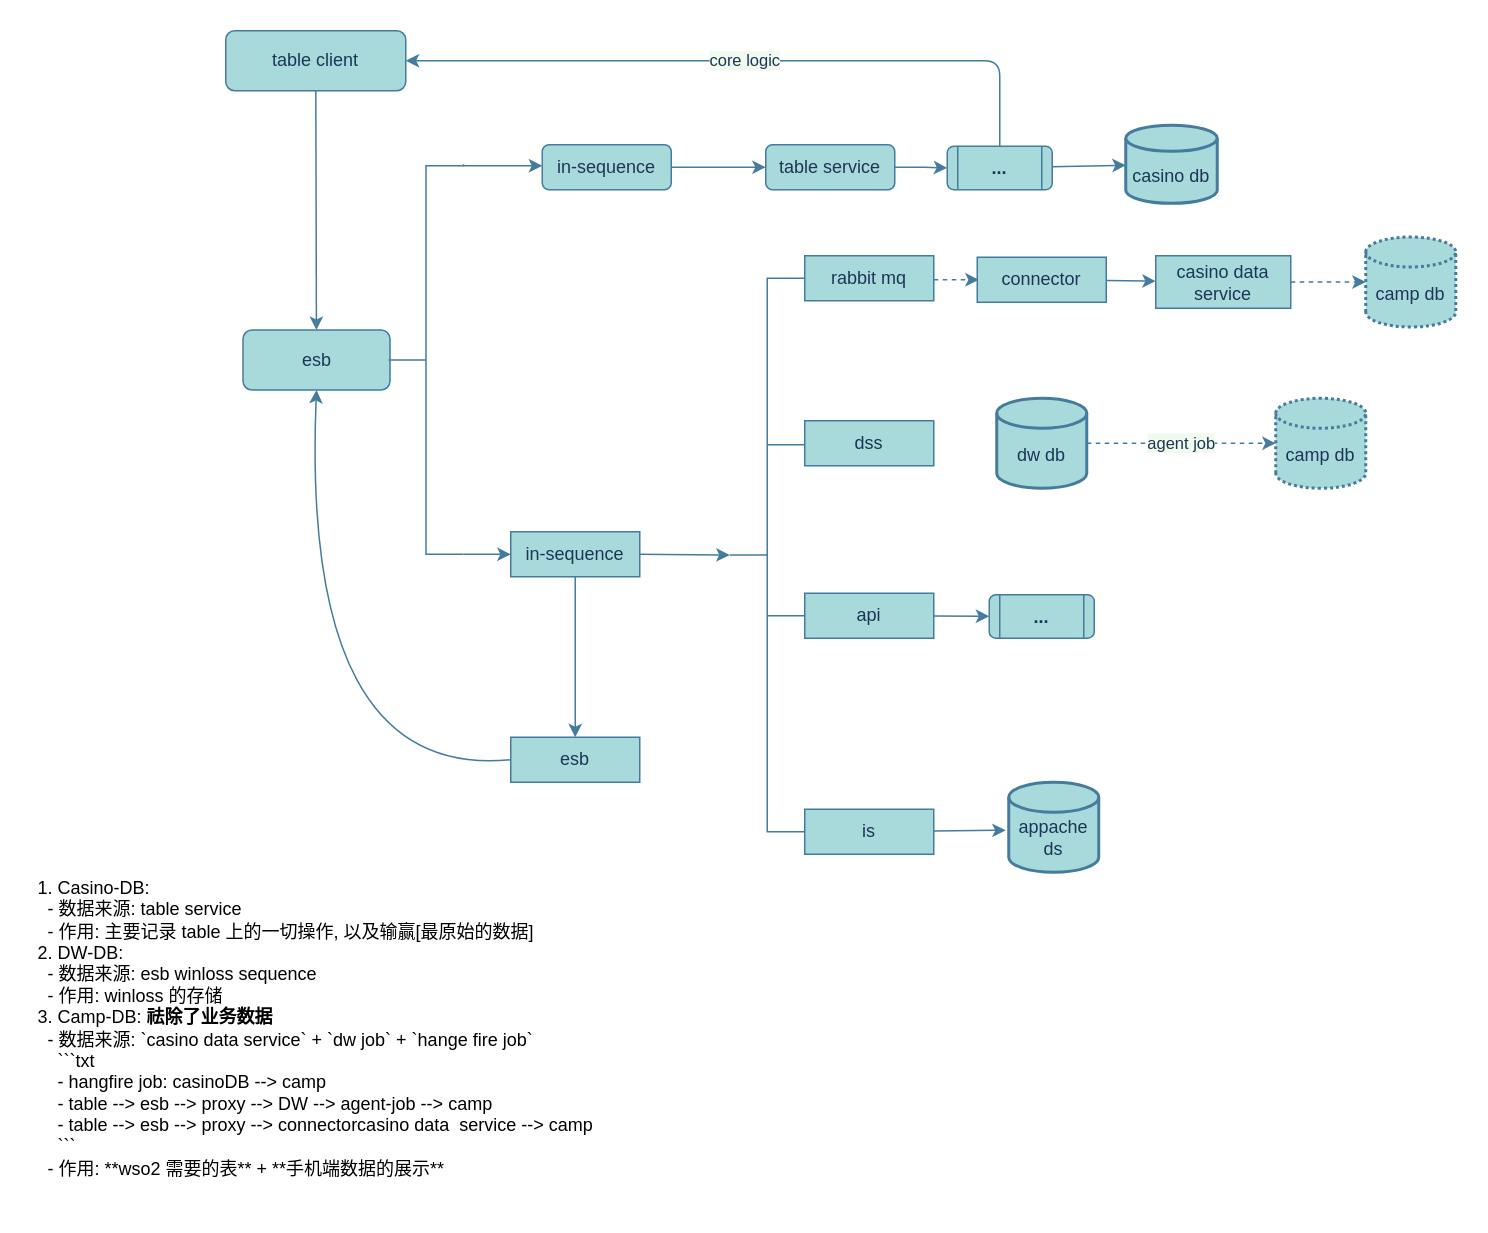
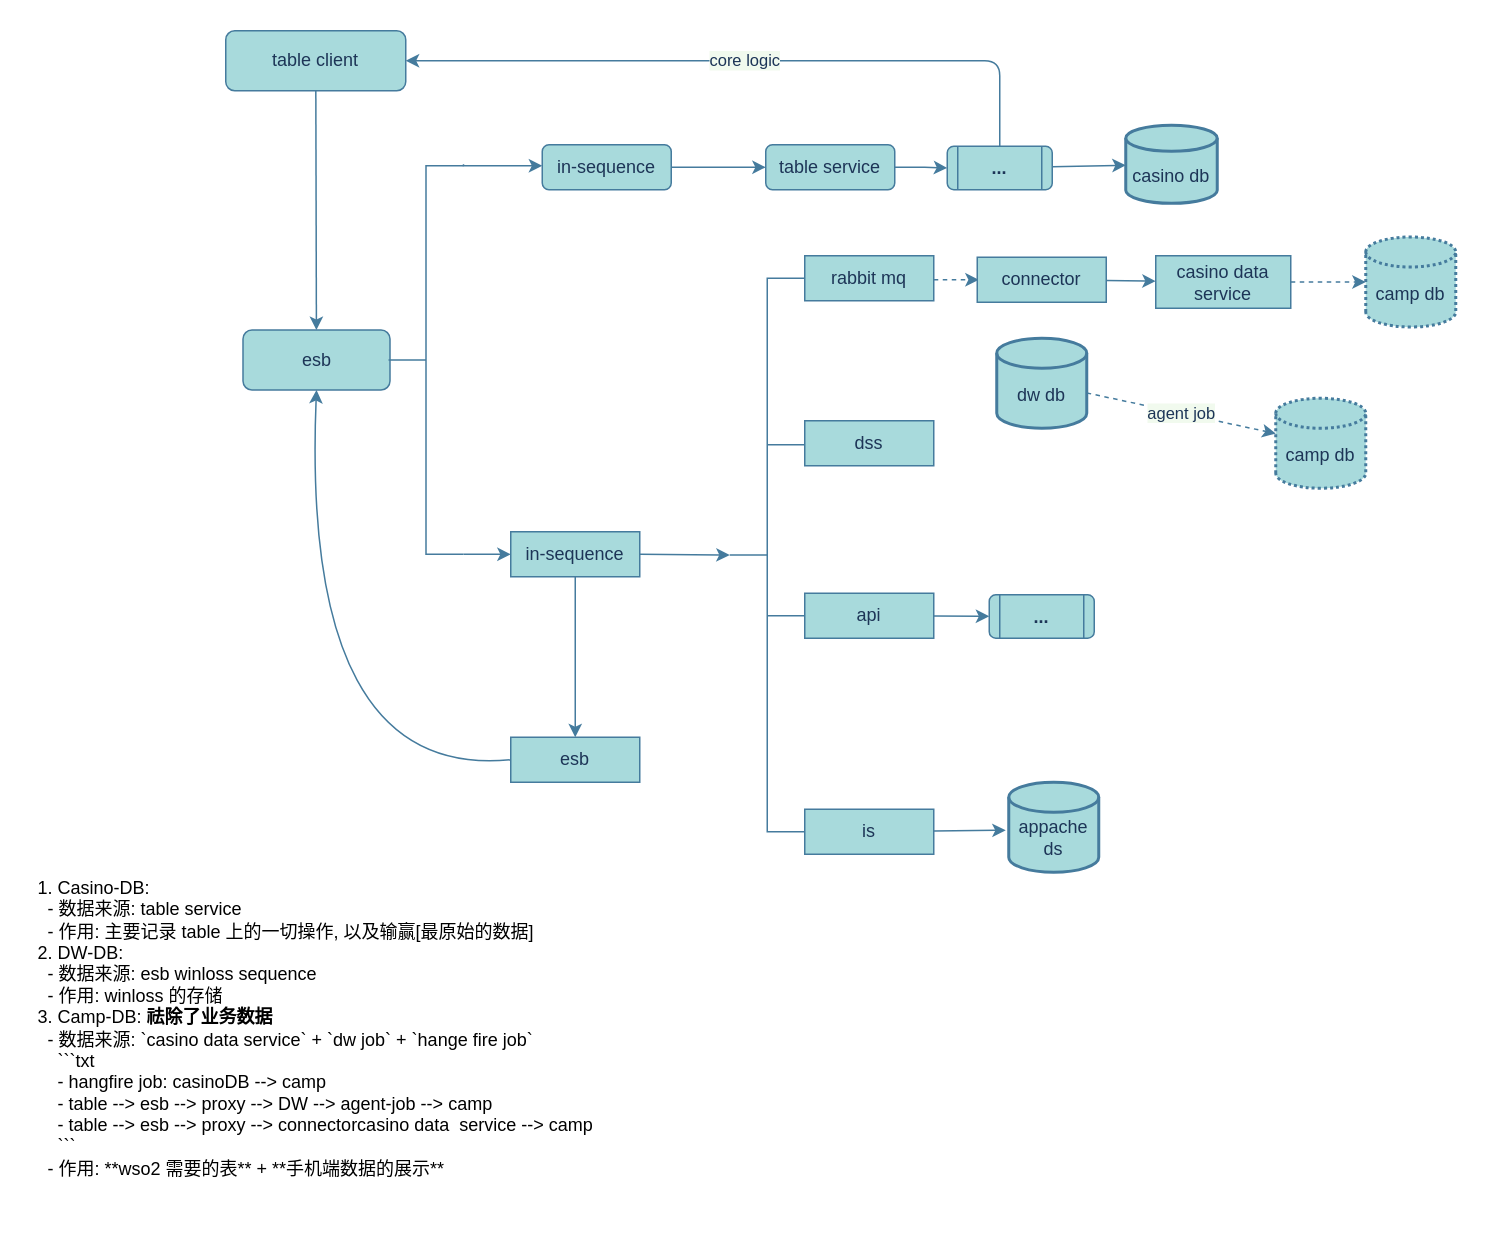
  <mxCell id="0" />
  <mxCell id="1" parent="0" />
  <mxCell id="2" value="" style="edgeStyle=none;rounded=0;orthogonalLoop=1;jettySize=auto;html=1;labelBackgroundColor=#F1FAEE;strokeColor=#457B9D;fontColor=#1D3557;" edge="1" parent="1" source="3" target="4"><mxGeometry relative="1" as="geometry" /></mxCell>
  <mxCell id="3" value="table client" style="rounded=1;whiteSpace=wrap;html=1;fontSize=12;glass=0;strokeWidth=1;shadow=0;strokeColor=#457B9D;fillColor=#A8DADC;fontColor=#1D3557;" vertex="1" parent="1"><mxGeometry x="150" y="20" width="120" height="40" as="geometry" /></mxCell>
  <mxCell id="4" value="esb" style="rounded=1;whiteSpace=wrap;html=1;fontSize=12;glass=0;strokeWidth=1;shadow=0;fillColor=#A8DADC;strokeColor=#457B9D;fontColor=#1D3557;" vertex="1" parent="1"><mxGeometry x="161.5" y="219.5" width="98" height="40" as="geometry" /></mxCell>
  <mxCell id="5" value="" style="edgeStyle=orthogonalEdgeStyle;rounded=0;orthogonalLoop=1;jettySize=auto;html=1;exitX=1;exitY=0;exitDx=0;exitDy=0;exitPerimeter=0;labelBackgroundColor=#F1FAEE;strokeColor=#457B9D;fontColor=#1D3557;" edge="1" parent="1"><mxGeometry relative="1" as="geometry"><mxPoint x="308.5" y="109" as="sourcePoint" /><mxPoint x="361" y="110" as="targetPoint" /><Array as="points"><mxPoint x="320" y="110" /><mxPoint x="320" y="110" /></Array></mxGeometry></mxCell>
  <mxCell id="6" style="edgeStyle=none;rounded=0;orthogonalLoop=1;jettySize=auto;html=1;exitX=1;exitY=1;exitDx=0;exitDy=0;exitPerimeter=0;entryX=0;entryY=0.5;entryDx=0;entryDy=0;labelBackgroundColor=#F1FAEE;strokeColor=#457B9D;fontColor=#1D3557;" edge="1" parent="1" source="7" target="13"><mxGeometry relative="1" as="geometry" /></mxCell>
  <mxCell id="7" value="" style="strokeWidth=1;html=1;shape=mxgraph.flowchart.annotation_2;align=left;labelPosition=right;pointerEvents=1;fillColor=#A8DADC;strokeColor=#457B9D;fontColor=#1D3557;" vertex="1" parent="1"><mxGeometry x="258.5" y="110" width="50" height="259" as="geometry" /></mxCell>
  <mxCell id="8" value="in-sequence" style="whiteSpace=wrap;html=1;align=center;strokeWidth=1;rounded=1;fillColor=#A8DADC;strokeColor=#457B9D;fontColor=#1D3557;" vertex="1" parent="1"><mxGeometry x="361" y="96" width="86" height="30" as="geometry" /></mxCell>
  <mxCell id="9" value="" style="edgeStyle=none;rounded=0;orthogonalLoop=1;jettySize=auto;html=1;labelBackgroundColor=#F1FAEE;strokeColor=#457B9D;fontColor=#1D3557;" edge="1" parent="1" source="10" target="31"><mxGeometry relative="1" as="geometry" /></mxCell>
  <mxCell id="10" value="&lt;b&gt;...&lt;/b&gt;" style="shape=process;whiteSpace=wrap;html=1;backgroundOutline=1;strokeWidth=1;rounded=1;fillColor=#A8DADC;strokeColor=#457B9D;fontColor=#1D3557;" vertex="1" parent="1"><mxGeometry x="631" y="97" width="70" height="29" as="geometry" /></mxCell>
  <mxCell id="11" value="core logic" style="endArrow=classic;html=1;entryX=1;entryY=0.5;entryDx=0;entryDy=0;exitX=0.5;exitY=0;exitDx=0;exitDy=0;fillColor=#A8DADC;strokeColor=#457B9D;labelBackgroundColor=#F1FAEE;fontColor=#1D3557;" edge="1" parent="1" source="10"><mxGeometry width="50" height="50" relative="1" as="geometry"><mxPoint x="666" y="67" as="sourcePoint" /><mxPoint x="270" y="40" as="targetPoint" /><Array as="points"><mxPoint x="666" y="40" /></Array></mxGeometry></mxCell>
  <mxCell id="12" value="" style="edgeStyle=none;rounded=0;orthogonalLoop=1;jettySize=auto;html=1;labelBackgroundColor=#F1FAEE;strokeColor=#457B9D;fontColor=#1D3557;" edge="1" parent="1" source="13" target="20"><mxGeometry relative="1" as="geometry"><mxPoint x="385.526" y="445" as="targetPoint" /></mxGeometry></mxCell>
  <mxCell id="13" value="in-sequence" style="whiteSpace=wrap;html=1;align=center;strokeWidth=1;fillColor=#A8DADC;strokeColor=#457B9D;fontColor=#1D3557;" vertex="1" parent="1"><mxGeometry x="340" y="354" width="86" height="30" as="geometry" /></mxCell>
  <mxCell id="14" value="" style="endArrow=classic;html=1;exitX=1;exitY=0.5;exitDx=0;exitDy=0;labelBackgroundColor=#F1FAEE;strokeColor=#457B9D;fontColor=#1D3557;" edge="1" parent="1" source="8"><mxGeometry width="50" height="50" relative="1" as="geometry"><mxPoint x="460" y="161" as="sourcePoint" /><mxPoint x="510" y="111" as="targetPoint" /></mxGeometry></mxCell>
  <mxCell id="15" style="rounded=0;orthogonalLoop=1;jettySize=auto;html=1;exitX=1;exitY=0.5;exitDx=0;exitDy=0;entryX=0;entryY=0.5;entryDx=0;entryDy=0;entryPerimeter=0;labelBackgroundColor=#F1FAEE;strokeColor=#457B9D;fontColor=#1D3557;" edge="1" parent="1" source="13" target="16"><mxGeometry relative="1" as="geometry" /></mxCell>
  <mxCell id="16" value="" style="strokeWidth=1;html=1;shape=mxgraph.flowchart.annotation_2;align=left;labelPosition=right;pointerEvents=1;fillColor=#A8DADC;strokeColor=#457B9D;fontColor=#1D3557;" vertex="1" parent="1"><mxGeometry x="486" y="185" width="50" height="369" as="geometry" /></mxCell>
  <mxCell id="17" value="" style="endArrow=none;html=1;entryX=1;entryY=0.5;entryDx=0;entryDy=0;entryPerimeter=0;labelBackgroundColor=#F1FAEE;strokeColor=#457B9D;fontColor=#1D3557;" edge="1" parent="1"><mxGeometry width="50" height="50" relative="1" as="geometry"><mxPoint x="511" y="296" as="sourcePoint" /><mxPoint x="537" y="296" as="targetPoint" /></mxGeometry></mxCell>
  <mxCell id="18" value="" style="edgeStyle=orthogonalEdgeStyle;rounded=0;orthogonalLoop=1;jettySize=auto;html=1;labelBackgroundColor=#F1FAEE;strokeColor=#457B9D;fontColor=#1D3557;" edge="1" parent="1" source="19" target="10"><mxGeometry relative="1" as="geometry" /></mxCell>
  <mxCell id="19" value="table service" style="whiteSpace=wrap;html=1;align=center;strokeWidth=1;rounded=1;fillColor=#A8DADC;strokeColor=#457B9D;fontColor=#1D3557;" vertex="1" parent="1"><mxGeometry x="510" y="96" width="86" height="30" as="geometry" /></mxCell>
  <mxCell id="20" value="esb" style="whiteSpace=wrap;html=1;align=center;strokeWidth=1;fillColor=#A8DADC;strokeColor=#457B9D;fontColor=#1D3557;" vertex="1" parent="1"><mxGeometry x="340" y="491" width="86" height="30" as="geometry" /></mxCell>
  <mxCell id="21" value="rabbit mq" style="whiteSpace=wrap;html=1;align=center;strokeWidth=1;fillColor=#A8DADC;strokeColor=#457B9D;fontColor=#1D3557;" vertex="1" parent="1"><mxGeometry x="536" y="170" width="86" height="30" as="geometry" /></mxCell>
  <mxCell id="22" value="dss" style="whiteSpace=wrap;html=1;align=center;strokeWidth=1;fillColor=#A8DADC;strokeColor=#457B9D;fontColor=#1D3557;" vertex="1" parent="1"><mxGeometry x="536" y="280" width="86" height="30" as="geometry" /></mxCell>
  <mxCell id="23" value="" style="edgeStyle=none;rounded=0;orthogonalLoop=1;jettySize=auto;html=1;labelBackgroundColor=#F1FAEE;strokeColor=#457B9D;fontColor=#1D3557;" edge="1" parent="1" source="24"><mxGeometry relative="1" as="geometry"><mxPoint x="670" y="553" as="targetPoint" /></mxGeometry></mxCell>
  <mxCell id="24" value="is" style="whiteSpace=wrap;html=1;align=center;strokeWidth=1;fillColor=#A8DADC;strokeColor=#457B9D;fontColor=#1D3557;" vertex="1" parent="1"><mxGeometry x="536" y="539" width="86" height="30" as="geometry" /></mxCell>
  <mxCell id="25" style="edgeStyle=none;rounded=0;orthogonalLoop=1;jettySize=auto;html=1;labelBackgroundColor=#F1FAEE;strokeColor=#457B9D;fontColor=#1D3557;dashed=1;" edge="1" parent="1"><mxGeometry relative="1" as="geometry"><mxPoint x="652" y="186" as="targetPoint" /><mxPoint x="622" y="186" as="sourcePoint" /></mxGeometry></mxCell>
  <mxCell id="26" value="" style="edgeStyle=none;rounded=0;orthogonalLoop=1;jettySize=auto;html=1;labelBackgroundColor=#F1FAEE;strokeColor=#457B9D;fontColor=#1D3557;dashed=0;" edge="1" parent="1" source="27" target="29"><mxGeometry relative="1" as="geometry" /></mxCell>
  <mxCell id="27" value="connector" style="whiteSpace=wrap;html=1;align=center;strokeWidth=1;fillColor=#A8DADC;strokeColor=#457B9D;fontColor=#1D3557;" vertex="1" parent="1"><mxGeometry x="651" y="171" width="86" height="30" as="geometry" /></mxCell>
  <mxCell id="28" value="" style="edgeStyle=none;rounded=0;orthogonalLoop=1;jettySize=auto;html=1;labelBackgroundColor=#F1FAEE;strokeColor=#457B9D;fontColor=#1D3557;entryX=0;entryY=0.5;entryDx=0;entryDy=0;entryPerimeter=0;dashed=1;" edge="1" parent="1" source="29" target="30"><mxGeometry relative="1" as="geometry"><mxPoint x="890" y="188" as="targetPoint" /></mxGeometry></mxCell>
  <mxCell id="29" value="casino data service" style="whiteSpace=wrap;html=1;align=center;strokeWidth=1;fillColor=#A8DADC;strokeColor=#457B9D;fontColor=#1D3557;" vertex="1" parent="1"><mxGeometry x="770" y="170" width="90" height="35" as="geometry" /></mxCell>
  <mxCell id="30" value="&lt;br&gt;camp db" style="strokeWidth=2;html=1;shape=mxgraph.flowchart.database;whiteSpace=wrap;fillColor=#A8DADC;strokeColor=#457B9D;fontColor=#1D3557;dashed=1;dashPattern=1 1;" vertex="1" parent="1"><mxGeometry x="910" y="157.5" width="60" height="60" as="geometry" /></mxCell>
  <mxCell id="31" value="&lt;br&gt;casino db" style="strokeWidth=2;html=1;shape=mxgraph.flowchart.database;whiteSpace=wrap;fillColor=#A8DADC;strokeColor=#457B9D;fontColor=#1D3557;" vertex="1" parent="1"><mxGeometry x="750" y="83" width="61" height="52" as="geometry" /></mxCell>
  <mxCell id="32" value="agent job" style="edgeStyle=none;rounded=0;orthogonalLoop=1;jettySize=auto;html=1;labelBackgroundColor=#F1FAEE;strokeColor=#457B9D;fontColor=#1D3557;dashed=1;" edge="1" parent="1" source="33" target="34"><mxGeometry relative="1" as="geometry" /></mxCell>
- <mxCell id="33" value="&lt;br&gt;dw db" style="strokeWidth=2;html=1;shape=mxgraph.flowchart.database;whiteSpace=wrap;fillColor=#A8DADC;strokeColor=#457B9D;fontColor=#1D3557;" vertex="1" parent="1"><mxGeometry x="664" y="265" width="60" height="60" as="geometry" /></mxCell>
+ <mxCell id="33" value="&lt;br&gt;dw db" style="strokeWidth=2;html=1;shape=mxgraph.flowchart.database;whiteSpace=wrap;fillColor=#A8DADC;strokeColor=#457B9D;fontColor=#1D3557;" vertex="1" parent="1"><mxGeometry x="664" y="225" width="60" height="60" as="geometry" /></mxCell>
  <mxCell id="34" value="&lt;br&gt;camp db" style="strokeWidth=2;html=1;shape=mxgraph.flowchart.database;whiteSpace=wrap;fillColor=#A8DADC;strokeColor=#457B9D;fontColor=#1D3557;dashed=1;dashPattern=1 1;" vertex="1" parent="1"><mxGeometry x="850" y="265" width="60" height="60" as="geometry" /></mxCell>
  <mxCell id="35" value="&lt;br&gt;appache ds" style="strokeWidth=2;html=1;shape=mxgraph.flowchart.database;whiteSpace=wrap;fillColor=#A8DADC;strokeColor=#457B9D;fontColor=#1D3557;" vertex="1" parent="1"><mxGeometry x="672" y="521" width="60" height="60" as="geometry" /></mxCell>
  <mxCell id="36" style="edgeStyle=none;rounded=0;orthogonalLoop=1;jettySize=auto;html=1;exitX=0.5;exitY=1;exitDx=0;exitDy=0;exitPerimeter=0;labelBackgroundColor=#F1FAEE;strokeColor=#457B9D;fontColor=#1D3557;" edge="1" parent="1" source="7" target="7"><mxGeometry relative="1" as="geometry" /></mxCell>
  <mxCell id="37" value="" style="endArrow=none;html=1;labelBackgroundColor=#F1FAEE;strokeColor=#457B9D;fontColor=#1D3557;" edge="1" parent="1"><mxGeometry width="50" height="50" relative="1" as="geometry"><mxPoint x="540" y="410" as="sourcePoint" /><mxPoint x="511" y="410" as="targetPoint" /></mxGeometry></mxCell>
  <mxCell id="38" value="" style="edgeStyle=none;rounded=0;orthogonalLoop=1;jettySize=auto;html=1;labelBackgroundColor=#F1FAEE;strokeColor=#457B9D;fontColor=#1D3557;" edge="1" parent="1" source="39" target="40"><mxGeometry relative="1" as="geometry" /></mxCell>
  <mxCell id="39" value="api" style="whiteSpace=wrap;html=1;align=center;strokeWidth=1;fillColor=#A8DADC;strokeColor=#457B9D;fontColor=#1D3557;" vertex="1" parent="1"><mxGeometry x="536" y="395" width="86" height="30" as="geometry" /></mxCell>
  <mxCell id="40" value="&lt;b&gt;...&lt;/b&gt;" style="shape=process;whiteSpace=wrap;html=1;backgroundOutline=1;strokeWidth=1;rounded=1;fillColor=#A8DADC;strokeColor=#457B9D;fontColor=#1D3557;" vertex="1" parent="1"><mxGeometry x="659" y="396" width="70" height="29" as="geometry" /></mxCell>
  <mxCell id="41" value="" style="curved=1;endArrow=classic;html=1;exitX=0;exitY=0.5;exitDx=0;exitDy=0;entryX=0.5;entryY=1;entryDx=0;entryDy=0;labelBackgroundColor=#F1FAEE;strokeColor=#457B9D;fontColor=#1D3557;" edge="1" parent="1" source="20" target="4"><mxGeometry width="50" height="50" relative="1" as="geometry"><mxPoint x="180" y="500" as="sourcePoint" /><mxPoint x="230" y="450" as="targetPoint" /><Array as="points"><mxPoint x="200" y="520" /></Array></mxGeometry></mxCell>
  <mxCell id="42" value="1. Casino-DB:&lt;br&gt;&amp;nbsp; - 数据来源: table service&lt;br&gt;&amp;nbsp; - 作用: 主要记录 table 上的一切操作, 以及输赢[最原始的数据]&lt;br&gt;2. DW-DB:&lt;br&gt;&amp;nbsp; - 数据来源: esb winloss sequence&lt;br&gt;&amp;nbsp; - 作用: winloss 的存储&lt;br&gt;3. Camp-DB: &lt;b&gt;祛除了业务数据&lt;/b&gt;&lt;br&gt;&amp;nbsp; - 数据来源:&amp;nbsp;`casino data service`&amp;nbsp;+&amp;nbsp;`dw job`&amp;nbsp;+&amp;nbsp;`hange fire job`&lt;br&gt;&amp;nbsp; &amp;nbsp; ```txt&lt;br&gt;&amp;nbsp; &amp;nbsp; -&amp;nbsp;hangfire job:&amp;nbsp;casinoDB&amp;nbsp;--&amp;gt;&amp;nbsp;camp&lt;br&gt;&amp;nbsp; &amp;nbsp; -&amp;nbsp;table&amp;nbsp;--&amp;gt;&amp;nbsp;esb&amp;nbsp;--&amp;gt;&amp;nbsp;proxy&amp;nbsp;--&amp;gt;&amp;nbsp;DW&amp;nbsp;--&amp;gt;&amp;nbsp;agent-job&amp;nbsp;--&amp;gt;&amp;nbsp;camp&lt;br&gt;&amp;nbsp; &amp;nbsp; -&amp;nbsp;table&amp;nbsp;--&amp;gt;&amp;nbsp;esb&amp;nbsp;--&amp;gt;&amp;nbsp;proxy&amp;nbsp;--&amp;gt;&amp;nbsp;connectorcasino data&amp;nbsp; service&amp;nbsp;--&amp;gt;&amp;nbsp;camp&lt;br&gt;&amp;nbsp; &amp;nbsp; ```&lt;br&gt;&amp;nbsp; - 作用:&amp;nbsp;**wso2 需要的表**&amp;nbsp;+&amp;nbsp;**手机端数据的展示**" style="text;spacing=5;spacingTop=-20;overflow=hidden;rounded=1;align=left;shadow=0;html=1;whiteSpace=wrap;verticalAlign=middle;" vertex="1" parent="1"><mxGeometry x="20" y="590" width="700" height="210" as="geometry" /></mxCell>
